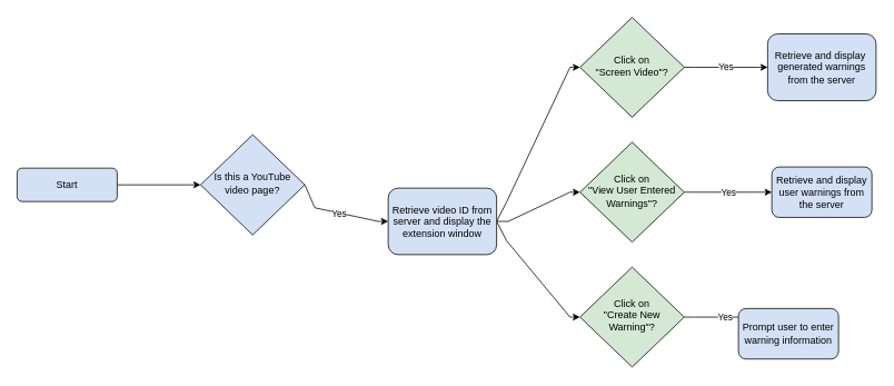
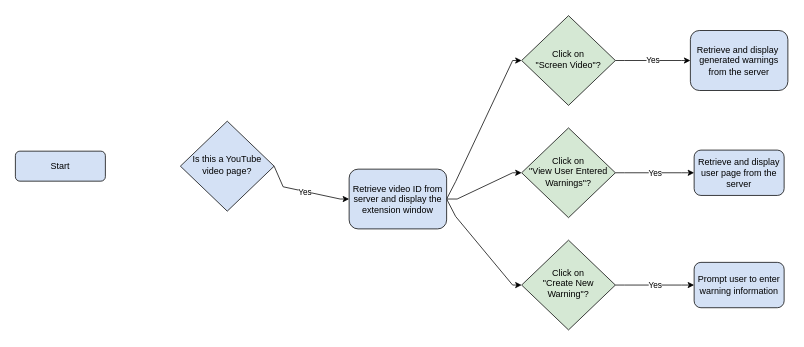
  <mxCell id="0" />
  <mxCell id="1" parent="0" />
- <mxCell id="2" style="edgeStyle=orthogonalEdgeStyle;rounded=0;orthogonalLoop=1;jettySize=auto;html=1;exitX=1;exitY=0.5;exitDx=0;exitDy=0;entryX=0;entryY=0.5;entryDx=0;entryDy=0;noEdgeStyle=1;orthogonal=1;" parent="1" source="3" target="5" edge="1"><mxGeometry relative="1" as="geometry"><Array as="points"><mxPoint x="152" y="220.717" /><mxPoint x="228" y="220.717" /></Array></mxGeometry></mxCell>
  <mxCell id="3" value="Start" style="rounded=1;whiteSpace=wrap;html=1;fontSize=12;glass=0;strokeWidth=1;shadow=0;fillColor=#D4E1F5;" parent="1" vertex="1"><mxGeometry y="200.717" width="120" height="40" as="geometry" x="20" /></mxCell>
  <mxCell id="4" value="Yes" style="edgeStyle=orthogonalEdgeStyle;rounded=0;orthogonalLoop=1;jettySize=auto;html=1;exitX=1;exitY=0.5;exitDx=0;exitDy=0;entryX=0;entryY=0.5;entryDx=0;entryDy=0;noEdgeStyle=1;orthogonal=1;" parent="1" source="5" target="11" edge="1"><mxGeometry relative="1" as="geometry"><Array as="points"><mxPoint x="377" y="248.217" /><mxPoint x="453" y="264.535" /></Array></mxGeometry></mxCell>
  <mxCell id="5" value="Is this a YouTube video page?" style="rhombus;whiteSpace=wrap;html=1;shadow=0;fontFamily=Helvetica;fontSize=12;align=center;strokeWidth=1;spacing=6;spacingTop=-4;fillColor=#d4e1f5;" parent="1" vertex="1"><mxGeometry x="240" y="160.717" width="125" height="120" as="geometry" /></mxCell>
  <mxCell id="6" value="Yes" style="edgeStyle=orthogonalEdgeStyle;rounded=0;orthogonalLoop=1;jettySize=auto;html=1;exitX=1;exitY=0.5;exitDx=0;exitDy=0;noEdgeStyle=1;orthogonal=1;entryX=0;entryY=0.5;entryDx=0;entryDy=0;" parent="1" source="7" target="12" edge="1"><mxGeometry relative="1" as="geometry"><Array as="points"><mxPoint x="832" y="79.845" /><mxPoint x="908" y="79.845" /></Array><mxPoint x="920" y="136.148" as="targetPoint" /></mxGeometry></mxCell>
  <mxCell id="7" value="Click on &lt;br&gt;&quot;Screen Video&quot;?" style="rhombus;whiteSpace=wrap;html=1;shadow=0;fontFamily=Helvetica;fontSize=12;align=center;strokeWidth=1;spacing=6;spacingTop=-4;fillColor=#D5E8D4;" parent="1" vertex="1"><mxGeometry x="695" width="125" height="119.69" as="geometry" y="20" /></mxCell>
  <mxCell id="8" style="edgeStyle=orthogonalEdgeStyle;rounded=0;orthogonalLoop=1;jettySize=auto;html=1;exitX=1;exitY=0.5;exitDx=0;exitDy=0;entryX=0;entryY=0.5;entryDx=0;entryDy=0;noEdgeStyle=1;orthogonal=1;" parent="1" source="11" target="7" edge="1"><mxGeometry relative="1" as="geometry"><Array as="points"><mxPoint x="607" y="241.308" /><mxPoint x="683" y="79.845" /></Array></mxGeometry></mxCell>
  <mxCell id="9" style="edgeStyle=orthogonalEdgeStyle;rounded=0;orthogonalLoop=1;jettySize=auto;html=1;entryX=0;entryY=0.5;entryDx=0;entryDy=0;noEdgeStyle=1;orthogonal=1;exitX=1;exitY=0.5;exitDx=0;exitDy=0;" parent="1" source="11" target="14" edge="1"><mxGeometry relative="1" as="geometry"><mxPoint x="660" y="290" as="sourcePoint" /><Array as="points"><mxPoint x="609" y="264.535" /><mxPoint x="683" y="229.535" /></Array></mxGeometry></mxCell>
  <mxCell id="10" style="edgeStyle=orthogonalEdgeStyle;rounded=0;orthogonalLoop=1;jettySize=auto;html=1;exitX=1;exitY=0.5;exitDx=0;exitDy=0;entryX=0;entryY=0.5;entryDx=0;entryDy=0;noEdgeStyle=1;orthogonal=1;" parent="1" source="11" target="17" edge="1"><mxGeometry relative="1" as="geometry"><Array as="points"><mxPoint x="607" y="287.762" /><mxPoint x="683" y="379.225" /></Array></mxGeometry></mxCell>
  <mxCell id="11" value="Retrieve video ID from server and display the extension window" style="rounded=1;whiteSpace=wrap;html=1;fontSize=12;glass=0;strokeWidth=1;shadow=0;fillColor=#D4E1F5;" parent="1" vertex="1"><mxGeometry x="465" y="224.695" width="130" height="79.68" as="geometry" /></mxCell>
  <mxCell id="12" value="Retrieve and display&amp;nbsp; generated warnings from the server" style="rounded=1;whiteSpace=wrap;html=1;fontSize=12;glass=0;strokeWidth=1;shadow=0;fillColor=#D4E1F5;" parent="1" vertex="1"><mxGeometry x="920" y="39.845" width="130" height="80" as="geometry" /></mxCell>
  <mxCell id="13" value="Yes" style="edgeStyle=orthogonalEdgeStyle;rounded=0;orthogonalLoop=1;jettySize=auto;html=1;exitX=1;exitY=0.5;exitDx=0;exitDy=0;entryX=0;entryY=0.5;entryDx=0;entryDy=0;noEdgeStyle=1;orthogonal=1;" parent="1" source="14" target="15" edge="1"><mxGeometry relative="1" as="geometry"><Array as="points"><mxPoint x="832" y="229.535" /><mxPoint x="908" y="229.535" /></Array></mxGeometry></mxCell>
  <mxCell id="14" value="Click on &lt;br&gt;&quot;View User Entered Warnings&quot;?" style="rhombus;whiteSpace=wrap;html=1;shadow=0;fontFamily=Helvetica;fontSize=12;align=center;strokeWidth=1;spacing=6;spacingTop=-4;fillColor=#D5E8D4;" parent="1" vertex="1"><mxGeometry x="695" y="169.69" width="125" height="119.69" as="geometry" /></mxCell>
- <mxCell id="15" value="Retrieve and display user warnings from the server" style="rounded=1;whiteSpace=wrap;html=1;fontSize=12;glass=0;strokeWidth=1;shadow=0;fillColor=#D4E1F5;" parent="1" vertex="1"><mxGeometry x="925" y="199.3" width="120" height="60.47" as="geometry" /></mxCell>
+ <mxCell id="15" value="Retrieve and display user page from the server" style="rounded=1;whiteSpace=wrap;html=1;fontSize=12;glass=0;strokeWidth=1;shadow=0;fillColor=#D4E1F5;" parent="1" vertex="1"><mxGeometry x="925" y="199.3" width="120" height="60.47" as="geometry" /></mxCell>
  <mxCell id="16" value="Yes" style="edgeStyle=orthogonalEdgeStyle;rounded=0;orthogonalLoop=1;jettySize=auto;html=1;exitX=1;exitY=0.5;exitDx=0;exitDy=0;noEdgeStyle=1;orthogonal=1;" parent="1" source="17" target="18" edge="1"><mxGeometry relative="1" as="geometry"><Array as="points"><mxPoint x="832" y="379.225" /><mxPoint x="908" y="379.225" /></Array></mxGeometry></mxCell>
  <mxCell id="17" value="Click on &lt;br&gt;&quot;Create New Warning&quot;?" style="rhombus;whiteSpace=wrap;html=1;shadow=0;fontFamily=Helvetica;fontSize=12;align=center;strokeWidth=1;spacing=6;spacingTop=-4;fillColor=#D5E8D4;" parent="1" vertex="1"><mxGeometry x="695" y="319.38" width="125" height="119.69" as="geometry" /></mxCell>
- <mxCell id="18" value="Prompt user to enter warning information" style="rounded=1;whiteSpace=wrap;html=1;fontSize=12;glass=0;strokeWidth=1;shadow=0;fillColor=#D4E1F5;" parent="1" vertex="1"><mxGeometry x="885" y="368.99" width="120" height="60.47" as="geometry" /></mxCell>
+ <mxCell id="18" value="Prompt user to enter warning information" style="rounded=1;whiteSpace=wrap;html=1;fontSize=12;glass=0;strokeWidth=1;shadow=0;fillColor=#D4E1F5;" parent="1" vertex="1"><mxGeometry x="925" y="348.99" width="120" height="60.47" as="geometry" /></mxCell>
